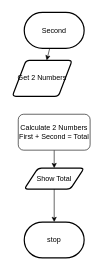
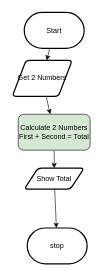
  <mxCell id="0" />
  <mxCell id="1" parent="0" />
  <mxCell id="2" value="" style="edgeStyle=none;html=1;" parent="1" source="3" target="5" edge="1"><mxGeometry relative="1" as="geometry" /></mxCell>
- <mxCell id="3" value="Second" style="strokeWidth=2;html=1;shape=mxgraph.flowchart.terminator;whiteSpace=wrap;" parent="1" vertex="1"><mxGeometry x="40" y="20" width="100" height="60" as="geometry" /></mxCell>
+ <mxCell id="3" value="Start" style="strokeWidth=2;html=1;shape=mxgraph.flowchart.terminator;whiteSpace=wrap;" parent="1" vertex="1"><mxGeometry x="40" y="20" width="100" height="60" as="geometry" /></mxCell>
+ <mxCell id="4" value="" style="edgeStyle=none;html=1;" parent="1" source="5" target="7" edge="1"><mxGeometry relative="1" as="geometry" /></mxCell>
  <mxCell id="5" value="Get 2 Numbers" style="shape=parallelogram;html=1;strokeWidth=2;perimeter=parallelogramPerimeter;whiteSpace=wrap;rounded=1;arcSize=12;size=0.23;" parent="1" vertex="1"><mxGeometry x="20" y="100" width="100" height="60" as="geometry" /></mxCell>
  <mxCell id="6" value="" style="edgeStyle=none;html=1;" parent="1" source="7" target="9" edge="1"><mxGeometry relative="1" as="geometry" /></mxCell>
- <mxCell id="7" value="Calculate 2 Numbers&lt;br&gt;First + Second = Total" style="rounded=1;whiteSpace=wrap;html=1;" parent="1" vertex="1"><mxGeometry x="30" y="190" width="120" height="60" as="geometry" /></mxCell>
+ <mxCell id="7" value="Calculate 2 Numbers&lt;br&gt;First + Second = Total" style="rounded=1;whiteSpace=wrap;html=1;fillColor=#d5e8d4;" parent="1" vertex="1"><mxGeometry x="30" y="190" width="120" height="60" as="geometry" /></mxCell>
  <mxCell id="8" value="" style="edgeStyle=none;html=1;" parent="1" source="9" target="10" edge="1"><mxGeometry relative="1" as="geometry" /></mxCell>
  <mxCell id="9" value="Show Total" style="shape=parallelogram;html=1;strokeWidth=2;perimeter=parallelogramPerimeter;whiteSpace=wrap;rounded=1;arcSize=12;size=0.23;" parent="1" vertex="1"><mxGeometry x="40" y="280" width="100" height="35" as="geometry" /></mxCell>
- <mxCell id="10" value="stop" style="strokeWidth=2;html=1;shape=mxgraph.flowchart.terminator;whiteSpace=wrap;rounded=1;" parent="1" vertex="1"><mxGeometry x="40" y="370" width="100" height="60" as="geometry" /></mxCell>
+ <mxCell id="10" value="stop" style="strokeWidth=2;html=1;shape=mxgraph.flowchart.terminator;whiteSpace=wrap;rounded=1;" parent="1" vertex="1"><mxGeometry x="45" y="380" width="100" height="60" as="geometry" /></mxCell>
